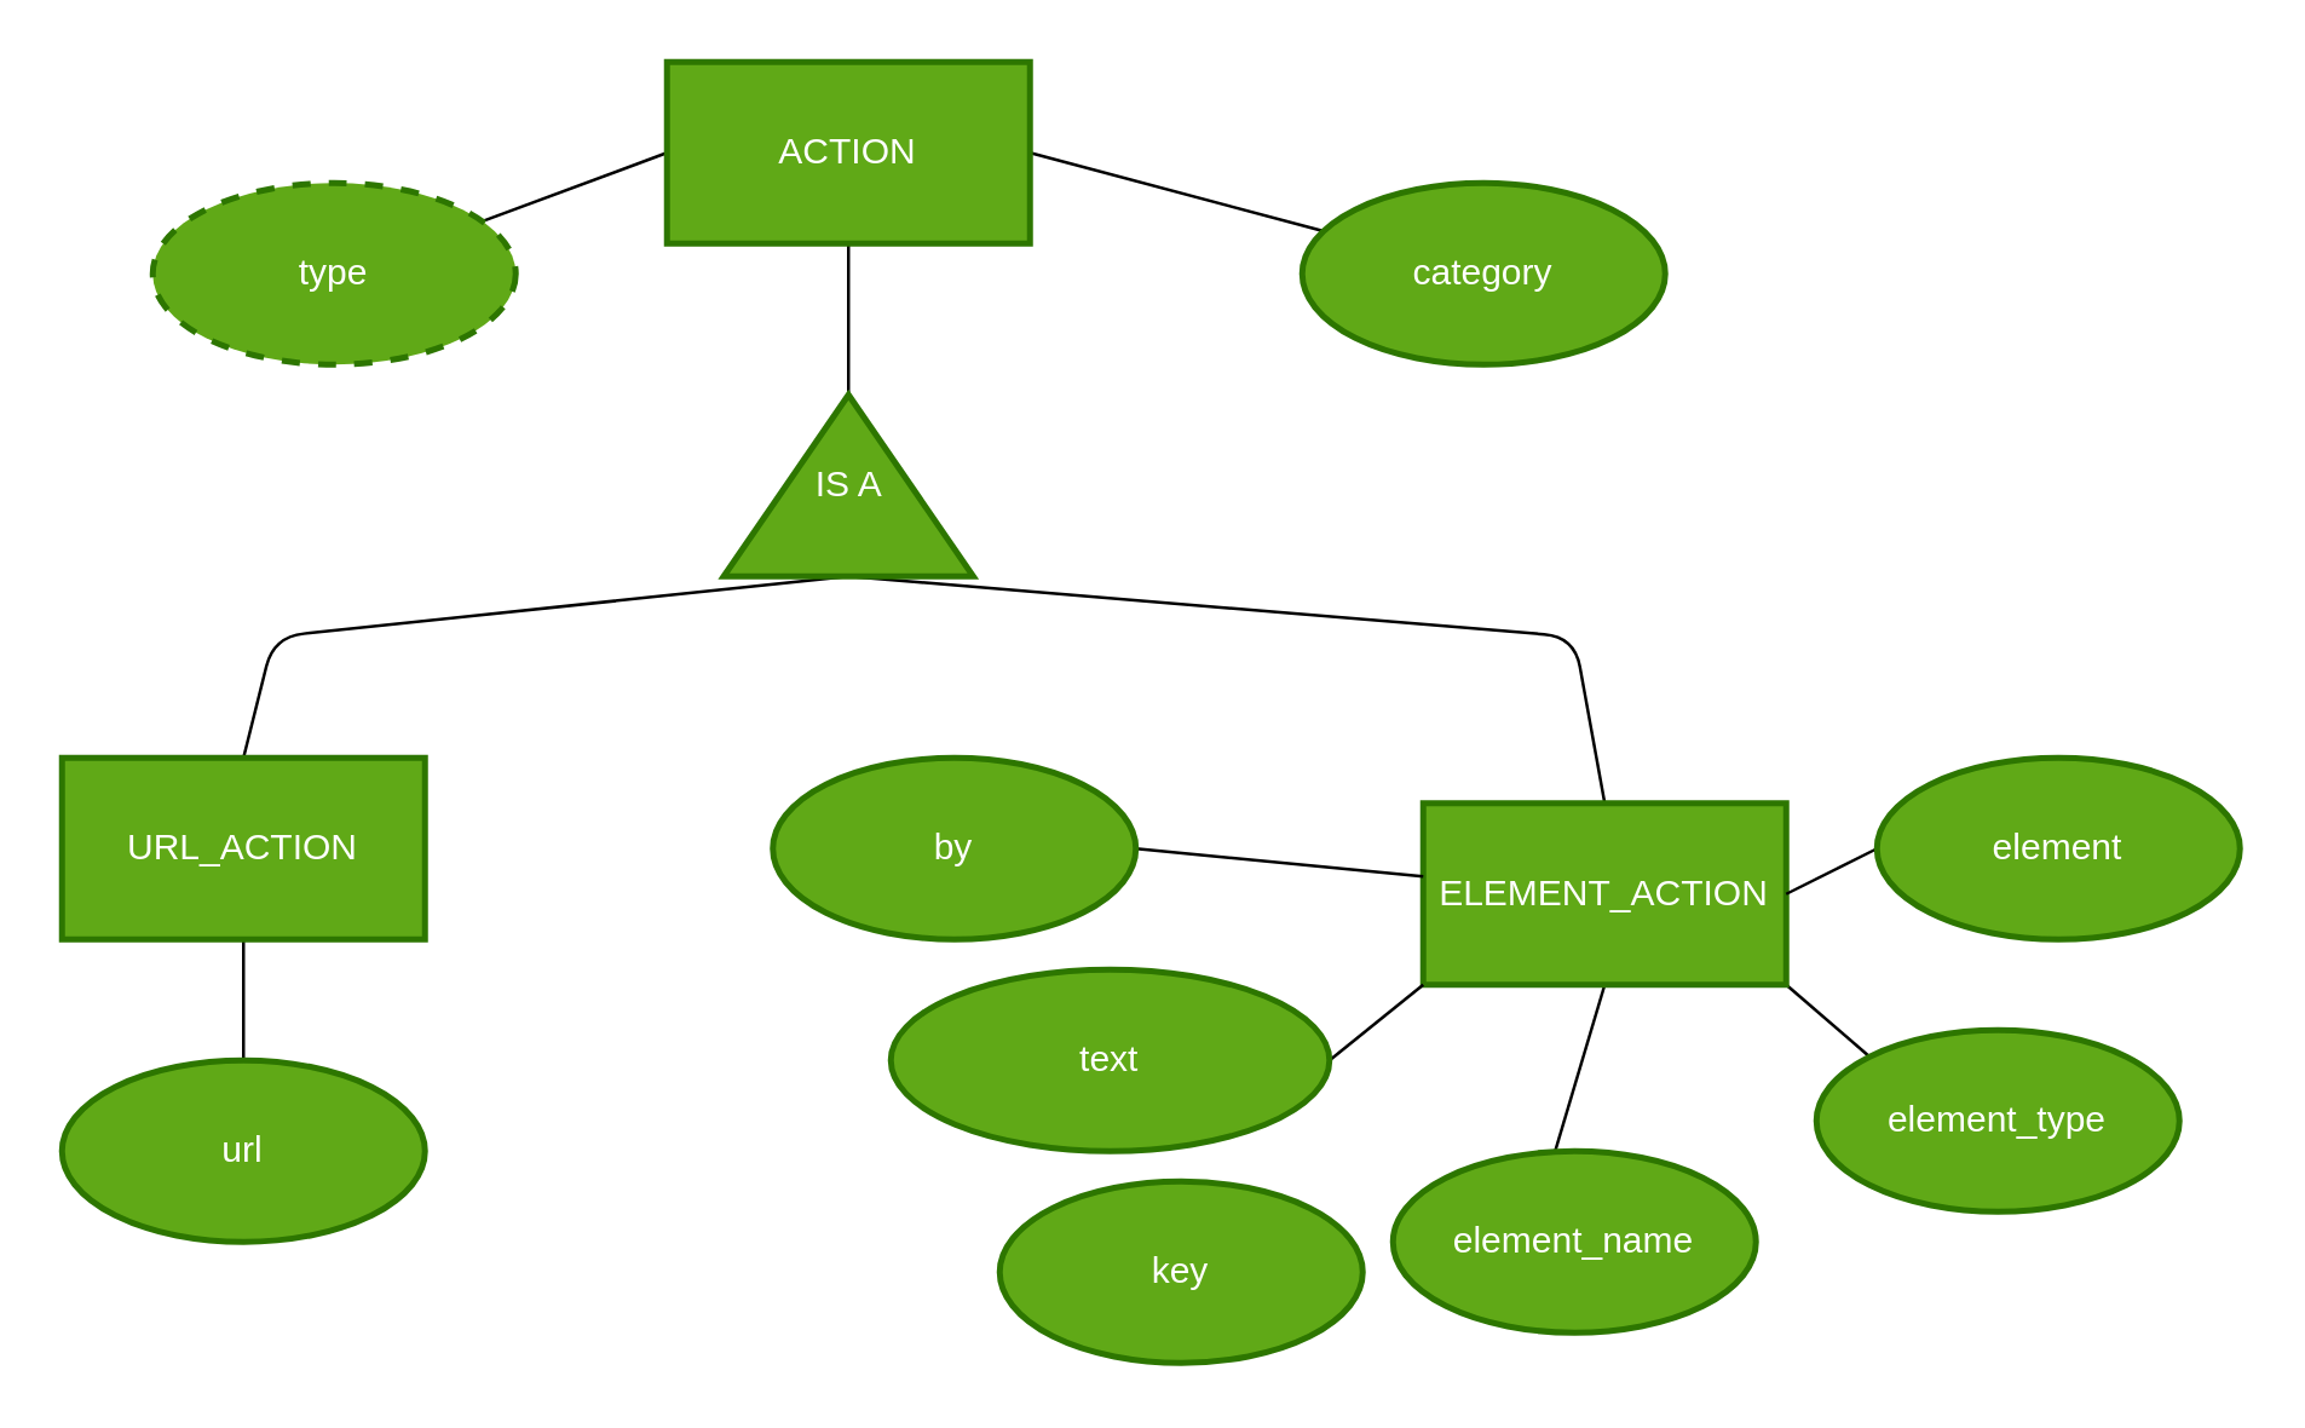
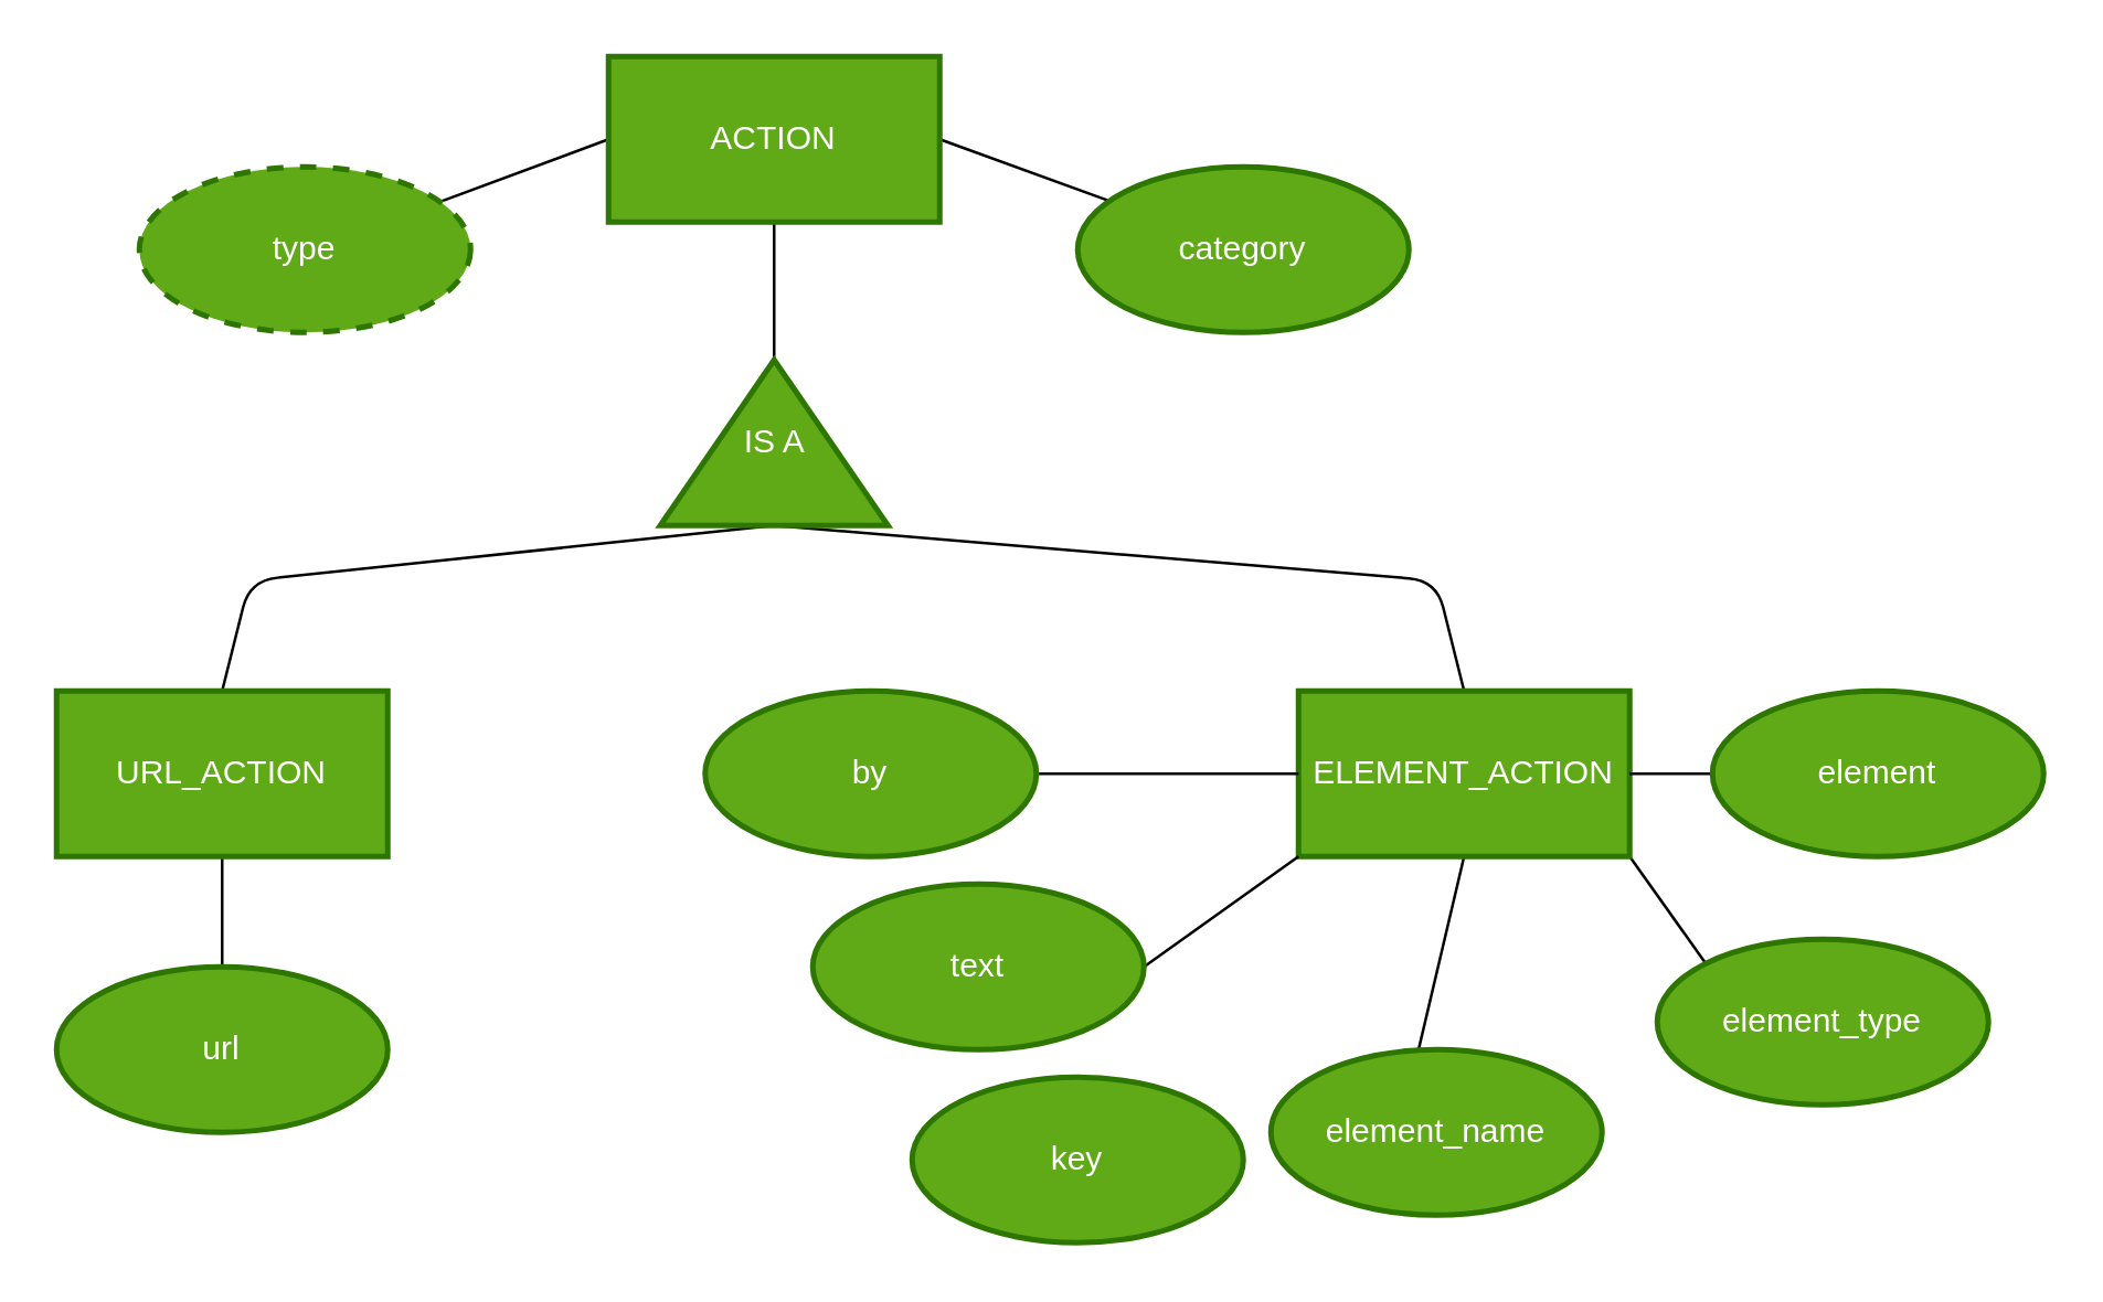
  <mxCell id="0" />
  <mxCell id="1" parent="0" />
  <mxCell id="2" style="edgeStyle=none;html=1;exitX=1;exitY=0.5;exitDx=0;exitDy=0;endArrow=none;endFill=0;" edge="1" parent="1" source="5" target="6"><mxGeometry relative="1" as="geometry" /></mxCell>
  <mxCell id="3" style="edgeStyle=none;html=1;exitX=0;exitY=0.5;exitDx=0;exitDy=0;endArrow=none;endFill=0;" edge="1" parent="1" source="5" target="7"><mxGeometry relative="1" as="geometry" /></mxCell>
  <mxCell id="4" style="edgeStyle=none;html=1;exitX=0.5;exitY=1;exitDx=0;exitDy=0;entryX=1;entryY=0.5;entryDx=0;entryDy=0;endArrow=none;endFill=0;" edge="1" parent="1" source="5" target="10"><mxGeometry relative="1" as="geometry" /></mxCell>
  <mxCell id="5" value="ACTION" style="whiteSpace=wrap;html=1;strokeWidth=2;fillColor=#60a917;strokeColor=#2D7600;fontColor=#ffffff;" vertex="1" parent="1"><mxGeometry x="220" y="20" width="120" height="60" as="geometry" /></mxCell>
- <mxCell id="6" value="category" style="ellipse;whiteSpace=wrap;html=1;strokeWidth=2;fillColor=#60a917;strokeColor=#2D7600;fontColor=#ffffff;" vertex="1" parent="1"><mxGeometry x="430" y="60" width="120" height="60" as="geometry" /></mxCell>
+ <mxCell id="6" value="category" style="ellipse;whiteSpace=wrap;html=1;strokeWidth=2;fillColor=#60a917;strokeColor=#2D7600;fontColor=#ffffff;" vertex="1" parent="1"><mxGeometry x="390" y="60" width="120" height="60" as="geometry" /></mxCell>
  <mxCell id="7" value="type" style="ellipse;whiteSpace=wrap;html=1;strokeWidth=2;fillColor=#60a917;strokeColor=#2D7600;fontColor=#ffffff;dashed=1;" vertex="1" parent="1"><mxGeometry x="50" y="60" width="120" height="60" as="geometry" /></mxCell>
  <mxCell id="8" style="edgeStyle=none;html=1;exitX=0;exitY=0.5;exitDx=0;exitDy=0;entryX=0.5;entryY=0;entryDx=0;entryDy=0;endArrow=none;endFill=0;" edge="1" parent="1" source="10" target="12"><mxGeometry relative="1" as="geometry"><Array as="points"><mxPoint x="90" y="210" /></Array></mxGeometry></mxCell>
  <mxCell id="9" style="edgeStyle=none;html=1;exitX=0;exitY=0.5;exitDx=0;exitDy=0;entryX=0.5;entryY=0;entryDx=0;entryDy=0;endArrow=none;endFill=0;" edge="1" parent="1" source="10" target="15"><mxGeometry relative="1" as="geometry"><Array as="points"><mxPoint x="520" y="210" /></Array></mxGeometry></mxCell>
  <mxCell id="10" value="IS A" style="triangle;whiteSpace=wrap;html=1;strokeWidth=2;direction=north;fillColor=#60a917;strokeColor=#2D7600;fontColor=#ffffff;" vertex="1" parent="1"><mxGeometry x="238.75" y="130" width="82.5" height="60" as="geometry" /></mxCell>
  <mxCell id="11" style="edgeStyle=none;html=1;exitX=0.5;exitY=1;exitDx=0;exitDy=0;endArrow=none;endFill=0;" edge="1" parent="1" source="12" target="16"><mxGeometry relative="1" as="geometry" /></mxCell>
  <mxCell id="12" value="URL_ACTION" style="whiteSpace=wrap;html=1;strokeWidth=2;fillColor=#60a917;strokeColor=#2D7600;fontColor=#ffffff;" vertex="1" parent="1"><mxGeometry x="20" y="250" width="120" height="60" as="geometry" /></mxCell>
  <mxCell id="13" style="edgeStyle=none;html=1;exitX=1;exitY=1;exitDx=0;exitDy=0;entryX=0;entryY=0;entryDx=0;entryDy=0;endArrow=none;endFill=0;" edge="1" parent="1" source="15" target="21"><mxGeometry relative="1" as="geometry" /></mxCell>
  <mxCell id="14" style="edgeStyle=none;html=1;exitX=0.5;exitY=1;exitDx=0;exitDy=0;entryX=0.442;entryY=0.033;entryDx=0;entryDy=0;entryPerimeter=0;endArrow=none;endFill=0;" edge="1" parent="1" source="15" target="22"><mxGeometry relative="1" as="geometry" /></mxCell>
- <mxCell id="15" value="ELEMENT_ACTION" style="whiteSpace=wrap;html=1;strokeWidth=2;fillColor=#60a917;strokeColor=#2D7600;fontColor=#ffffff;" vertex="1" parent="1"><mxGeometry x="470" y="265" width="120" height="60" as="geometry" /></mxCell>
+ <mxCell id="15" value="ELEMENT_ACTION" style="whiteSpace=wrap;html=1;strokeWidth=2;fillColor=#60a917;strokeColor=#2D7600;fontColor=#ffffff;" vertex="1" parent="1"><mxGeometry x="470" y="250" width="120" height="60" as="geometry" /></mxCell>
  <mxCell id="16" value="url" style="ellipse;whiteSpace=wrap;html=1;strokeWidth=2;fillColor=#60a917;strokeColor=#2D7600;fontColor=#ffffff;" vertex="1" parent="1"><mxGeometry x="20" y="350" width="120" height="60" as="geometry" /></mxCell>
  <mxCell id="17" style="edgeStyle=none;html=1;exitX=1;exitY=0.5;exitDx=0;exitDy=0;endArrow=none;endFill=0;" edge="1" parent="1" source="18" target="15"><mxGeometry relative="1" as="geometry" /></mxCell>
  <mxCell id="18" value="by" style="ellipse;whiteSpace=wrap;html=1;strokeWidth=2;fillColor=#60a917;strokeColor=#2D7600;fontColor=#ffffff;" vertex="1" parent="1"><mxGeometry x="255" y="250" width="120" height="60" as="geometry" /></mxCell>
  <mxCell id="19" style="edgeStyle=none;html=1;exitX=0;exitY=0.5;exitDx=0;exitDy=0;entryX=1;entryY=0.5;entryDx=0;entryDy=0;endArrow=none;endFill=0;" edge="1" parent="1" source="20" target="15"><mxGeometry relative="1" as="geometry" /></mxCell>
  <mxCell id="20" value="element" style="ellipse;whiteSpace=wrap;html=1;strokeWidth=2;fillColor=#60a917;strokeColor=#2D7600;fontColor=#ffffff;" vertex="1" parent="1"><mxGeometry x="620" y="250" width="120" height="60" as="geometry" /></mxCell>
  <mxCell id="21" value="element_type" style="ellipse;whiteSpace=wrap;html=1;strokeWidth=2;fillColor=#60a917;strokeColor=#2D7600;fontColor=#ffffff;" vertex="1" parent="1"><mxGeometry x="600" y="340" width="120" height="60" as="geometry" /></mxCell>
  <mxCell id="22" value="element_name" style="ellipse;whiteSpace=wrap;html=1;strokeWidth=2;fillColor=#60a917;strokeColor=#2D7600;fontColor=#ffffff;" vertex="1" parent="1"><mxGeometry x="460" y="380" width="120" height="60" as="geometry" /></mxCell>
  <mxCell id="23" style="edgeStyle=none;html=1;exitX=1;exitY=0.5;exitDx=0;exitDy=0;entryX=0;entryY=1;entryDx=0;entryDy=0;endArrow=none;endFill=0;" edge="1" parent="1" source="24" target="15"><mxGeometry relative="1" as="geometry" /></mxCell>
- <mxCell id="24" value="text" style="ellipse;whiteSpace=wrap;html=1;strokeWidth=2;fillColor=#60a917;strokeColor=#2D7600;fontColor=#ffffff;" vertex="1" parent="1"><mxGeometry x="294" y="320" width="145" height="60" as="geometry" /></mxCell>
+ <mxCell id="24" value="text" style="ellipse;whiteSpace=wrap;html=1;strokeWidth=2;fillColor=#60a917;strokeColor=#2D7600;fontColor=#ffffff;" vertex="1" parent="1"><mxGeometry x="294" y="320" width="120" height="60" as="geometry" /></mxCell>
  <mxCell id="25" value="key" style="ellipse;whiteSpace=wrap;html=1;strokeWidth=2;fillColor=#60a917;strokeColor=#2D7600;fontColor=#ffffff;" vertex="1" parent="1"><mxGeometry x="330" y="390" width="120" height="60" as="geometry" /></mxCell>
